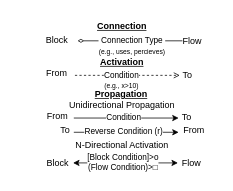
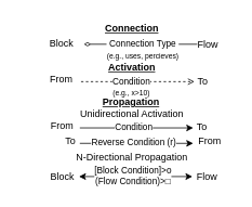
  <mxCell id="0" />
  <mxCell id="1" parent="0" />
  <mxCell id="2" value="" style="endArrow=none;html=1;rounded=0;endFill=0;startArrow=diamondThin;startFill=0;" edge="1" parent="1"><mxGeometry width="50" height="50" relative="1" as="geometry"><mxPoint x="102.5" y="54" as="sourcePoint" /><mxPoint x="242.5" y="54" as="targetPoint" /></mxGeometry></mxCell>
  <mxCell id="3" value="Connection Type&lt;br&gt;&lt;font style=&quot;font-size: 9px;&quot;&gt;(e.g., uses, percieves)&lt;/font&gt;" style="edgeLabel;html=1;align=center;verticalAlign=middle;resizable=0;points=[];labelBackgroundColor=default;labelBorderColor=none;" vertex="1" connectable="0" parent="2"><mxGeometry x="-0.134" y="2" relative="1" as="geometry"><mxPoint x="11" y="8" as="offset" /></mxGeometry></mxCell>
  <mxCell id="4" value="" style="endArrow=open;html=1;rounded=0;dashed=1;endFill=0;startArrow=none;startFill=0;" edge="1" parent="1"><mxGeometry width="50" height="50" relative="1" as="geometry"><mxPoint x="99" y="100.09" as="sourcePoint" /><mxPoint x="239" y="100.09" as="targetPoint" /></mxGeometry></mxCell>
  <mxCell id="5" value="Condition&lt;br&gt;&lt;font style=&quot;font-size: 9px;&quot;&gt;(e.g., x&amp;gt;10)&lt;/font&gt;" style="edgeLabel;html=1;align=center;verticalAlign=middle;resizable=0;points=[];" vertex="1" connectable="0" parent="4"><mxGeometry x="-0.32" y="1" relative="1" as="geometry"><mxPoint x="13" y="7" as="offset" /></mxGeometry></mxCell>
  <mxCell id="6" value="To" style="text;html=1;strokeColor=none;fillColor=none;align=left;verticalAlign=middle;whiteSpace=wrap;rounded=0;" vertex="1" parent="1"><mxGeometry x="241" y="85" width="20.5" height="30" as="geometry" /></mxCell>
  <mxCell id="7" value="From" style="text;html=1;strokeColor=none;fillColor=none;align=right;verticalAlign=middle;whiteSpace=wrap;rounded=0;" vertex="1" parent="1"><mxGeometry x="61.5" y="83" width="28.5" height="30" as="geometry" /></mxCell>
  <mxCell id="8" value="&lt;b&gt;&lt;u&gt;Activation&lt;/u&gt;&lt;/b&gt;" style="text;html=1;strokeColor=none;fillColor=none;align=center;verticalAlign=middle;whiteSpace=wrap;rounded=0;" vertex="1" parent="1"><mxGeometry x="101.5" y="68" width="120" height="30" as="geometry" /></mxCell>
  <mxCell id="9" value="&lt;b&gt;&lt;u&gt;Connection&lt;/u&gt;&lt;/b&gt;" style="text;html=1;strokeColor=none;fillColor=none;align=center;verticalAlign=middle;whiteSpace=wrap;rounded=0;" vertex="1" parent="1"><mxGeometry x="101.5" y="20" width="119.75" height="30" as="geometry" /></mxCell>
  <mxCell id="10" value="Block" style="text;html=1;strokeColor=none;fillColor=none;align=right;verticalAlign=middle;whiteSpace=wrap;rounded=0;" vertex="1" parent="1"><mxGeometry x="45" y="39" width="47" height="30" as="geometry" /></mxCell>
  <mxCell id="11" value="Flow" style="text;html=1;strokeColor=none;fillColor=none;align=left;verticalAlign=middle;whiteSpace=wrap;rounded=0;" vertex="1" parent="1"><mxGeometry x="241" y="40" width="47" height="30" as="geometry" /></mxCell>
  <mxCell id="12" value="&lt;b&gt;&lt;u&gt;Propagation&lt;/u&gt;&lt;/b&gt;" style="text;html=1;strokeColor=none;fillColor=none;align=center;verticalAlign=middle;whiteSpace=wrap;rounded=0;" vertex="1" parent="1"><mxGeometry x="101.25" y="111" width="120" height="30" as="geometry" /></mxCell>
  <mxCell id="13" value="" style="endArrow=classic;html=1;rounded=0;" edge="1" parent="1"><mxGeometry width="50" height="50" relative="1" as="geometry"><mxPoint x="97.5" y="157.09" as="sourcePoint" /><mxPoint x="237.5" y="157.09" as="targetPoint" /></mxGeometry></mxCell>
  <mxCell id="14" value="Condition" style="edgeLabel;html=1;align=center;verticalAlign=middle;resizable=0;points=[];" vertex="1" connectable="0" parent="13"><mxGeometry x="-0.333" relative="1" as="geometry"><mxPoint x="19" y="-2" as="offset" /></mxGeometry></mxCell>
  <mxCell id="15" value="From" style="text;html=1;strokeColor=none;fillColor=none;align=right;verticalAlign=middle;whiteSpace=wrap;rounded=0;" vertex="1" parent="1"><mxGeometry x="20" y="139.5" width="72" height="30" as="geometry" /></mxCell>
  <mxCell id="16" value="To" style="text;html=1;strokeColor=none;fillColor=none;align=left;verticalAlign=middle;whiteSpace=wrap;rounded=0;" vertex="1" parent="1"><mxGeometry x="240" y="141" width="20.5" height="30" as="geometry" /></mxCell>
- <mxCell id="17" value="Unidirectional Propagation" style="text;html=1;strokeColor=none;fillColor=none;align=center;verticalAlign=middle;whiteSpace=wrap;rounded=0;" vertex="1" parent="1"><mxGeometry x="61.5" y="134" width="200" height="11" as="geometry" /></mxCell>
+ <mxCell id="17" value="Unidirectional Activation" style="text;html=1;strokeColor=none;fillColor=none;align=center;verticalAlign=middle;whiteSpace=wrap;rounded=0;" vertex="1" parent="1"><mxGeometry x="61.5" y="134" width="200" height="11" as="geometry" /></mxCell>
  <mxCell id="18" value="" style="endArrow=classic;html=1;rounded=0;startArrow=classic;startFill=1;" edge="1" parent="1"><mxGeometry width="50" height="50" relative="1" as="geometry"><mxPoint x="96.5" y="217" as="sourcePoint" /><mxPoint x="236.5" y="217" as="targetPoint" /></mxGeometry></mxCell>
  <mxCell id="19" value="[Block Condition]&amp;gt;o&lt;br&gt;(Flow Condition)&amp;gt;□" style="edgeLabel;html=1;align=center;verticalAlign=middle;resizable=0;points=[];" vertex="1" connectable="0" parent="18"><mxGeometry x="-0.333" relative="1" as="geometry"><mxPoint x="19" y="-2" as="offset" /></mxGeometry></mxCell>
- <mxCell id="20" value="N-Directional Activation" style="text;html=1;strokeColor=none;fillColor=none;align=center;verticalAlign=middle;whiteSpace=wrap;rounded=0;" vertex="1" parent="1"><mxGeometry x="81.5" y="188" width="160" height="9" as="geometry" /></mxCell>
+ <mxCell id="20" value="N-Directional Propagation" style="text;html=1;strokeColor=none;fillColor=none;align=center;verticalAlign=middle;whiteSpace=wrap;rounded=0;" vertex="1" parent="1"><mxGeometry x="81.5" y="188" width="160" height="9" as="geometry" /></mxCell>
  <mxCell id="21" value="Block" style="text;html=1;strokeColor=none;fillColor=none;align=right;verticalAlign=middle;whiteSpace=wrap;rounded=0;" vertex="1" parent="1"><mxGeometry x="61.5" y="201.5" width="30.5" height="30" as="geometry" /></mxCell>
  <mxCell id="22" value="Flow" style="text;html=1;strokeColor=none;fillColor=none;align=left;verticalAlign=middle;whiteSpace=wrap;rounded=0;" vertex="1" parent="1"><mxGeometry x="240" y="203" width="20.5" height="30" as="geometry" /></mxCell>
  <mxCell id="23" value="" style="endArrow=classic;html=1;rounded=0;" edge="1" parent="1"><mxGeometry width="50" height="50" relative="1" as="geometry"><mxPoint x="97.5" y="176.09" as="sourcePoint" /><mxPoint x="237.5" y="176.09" as="targetPoint" /></mxGeometry></mxCell>
  <mxCell id="24" value="Reverse Condition (r)" style="edgeLabel;html=1;align=center;verticalAlign=middle;resizable=0;points=[];" vertex="1" connectable="0" parent="23"><mxGeometry x="-0.333" relative="1" as="geometry"><mxPoint x="19" y="-2" as="offset" /></mxGeometry></mxCell>
  <mxCell id="25" value="From" style="text;html=1;strokeColor=none;fillColor=none;align=right;verticalAlign=middle;whiteSpace=wrap;rounded=0;" vertex="1" parent="1"><mxGeometry x="202" y="158" width="72" height="30" as="geometry" /></mxCell>
  <mxCell id="26" value="To" style="text;html=1;strokeColor=none;fillColor=none;align=left;verticalAlign=middle;whiteSpace=wrap;rounded=0;" vertex="1" parent="1"><mxGeometry x="77.5" y="158" width="20.5" height="30" as="geometry" /></mxCell>
